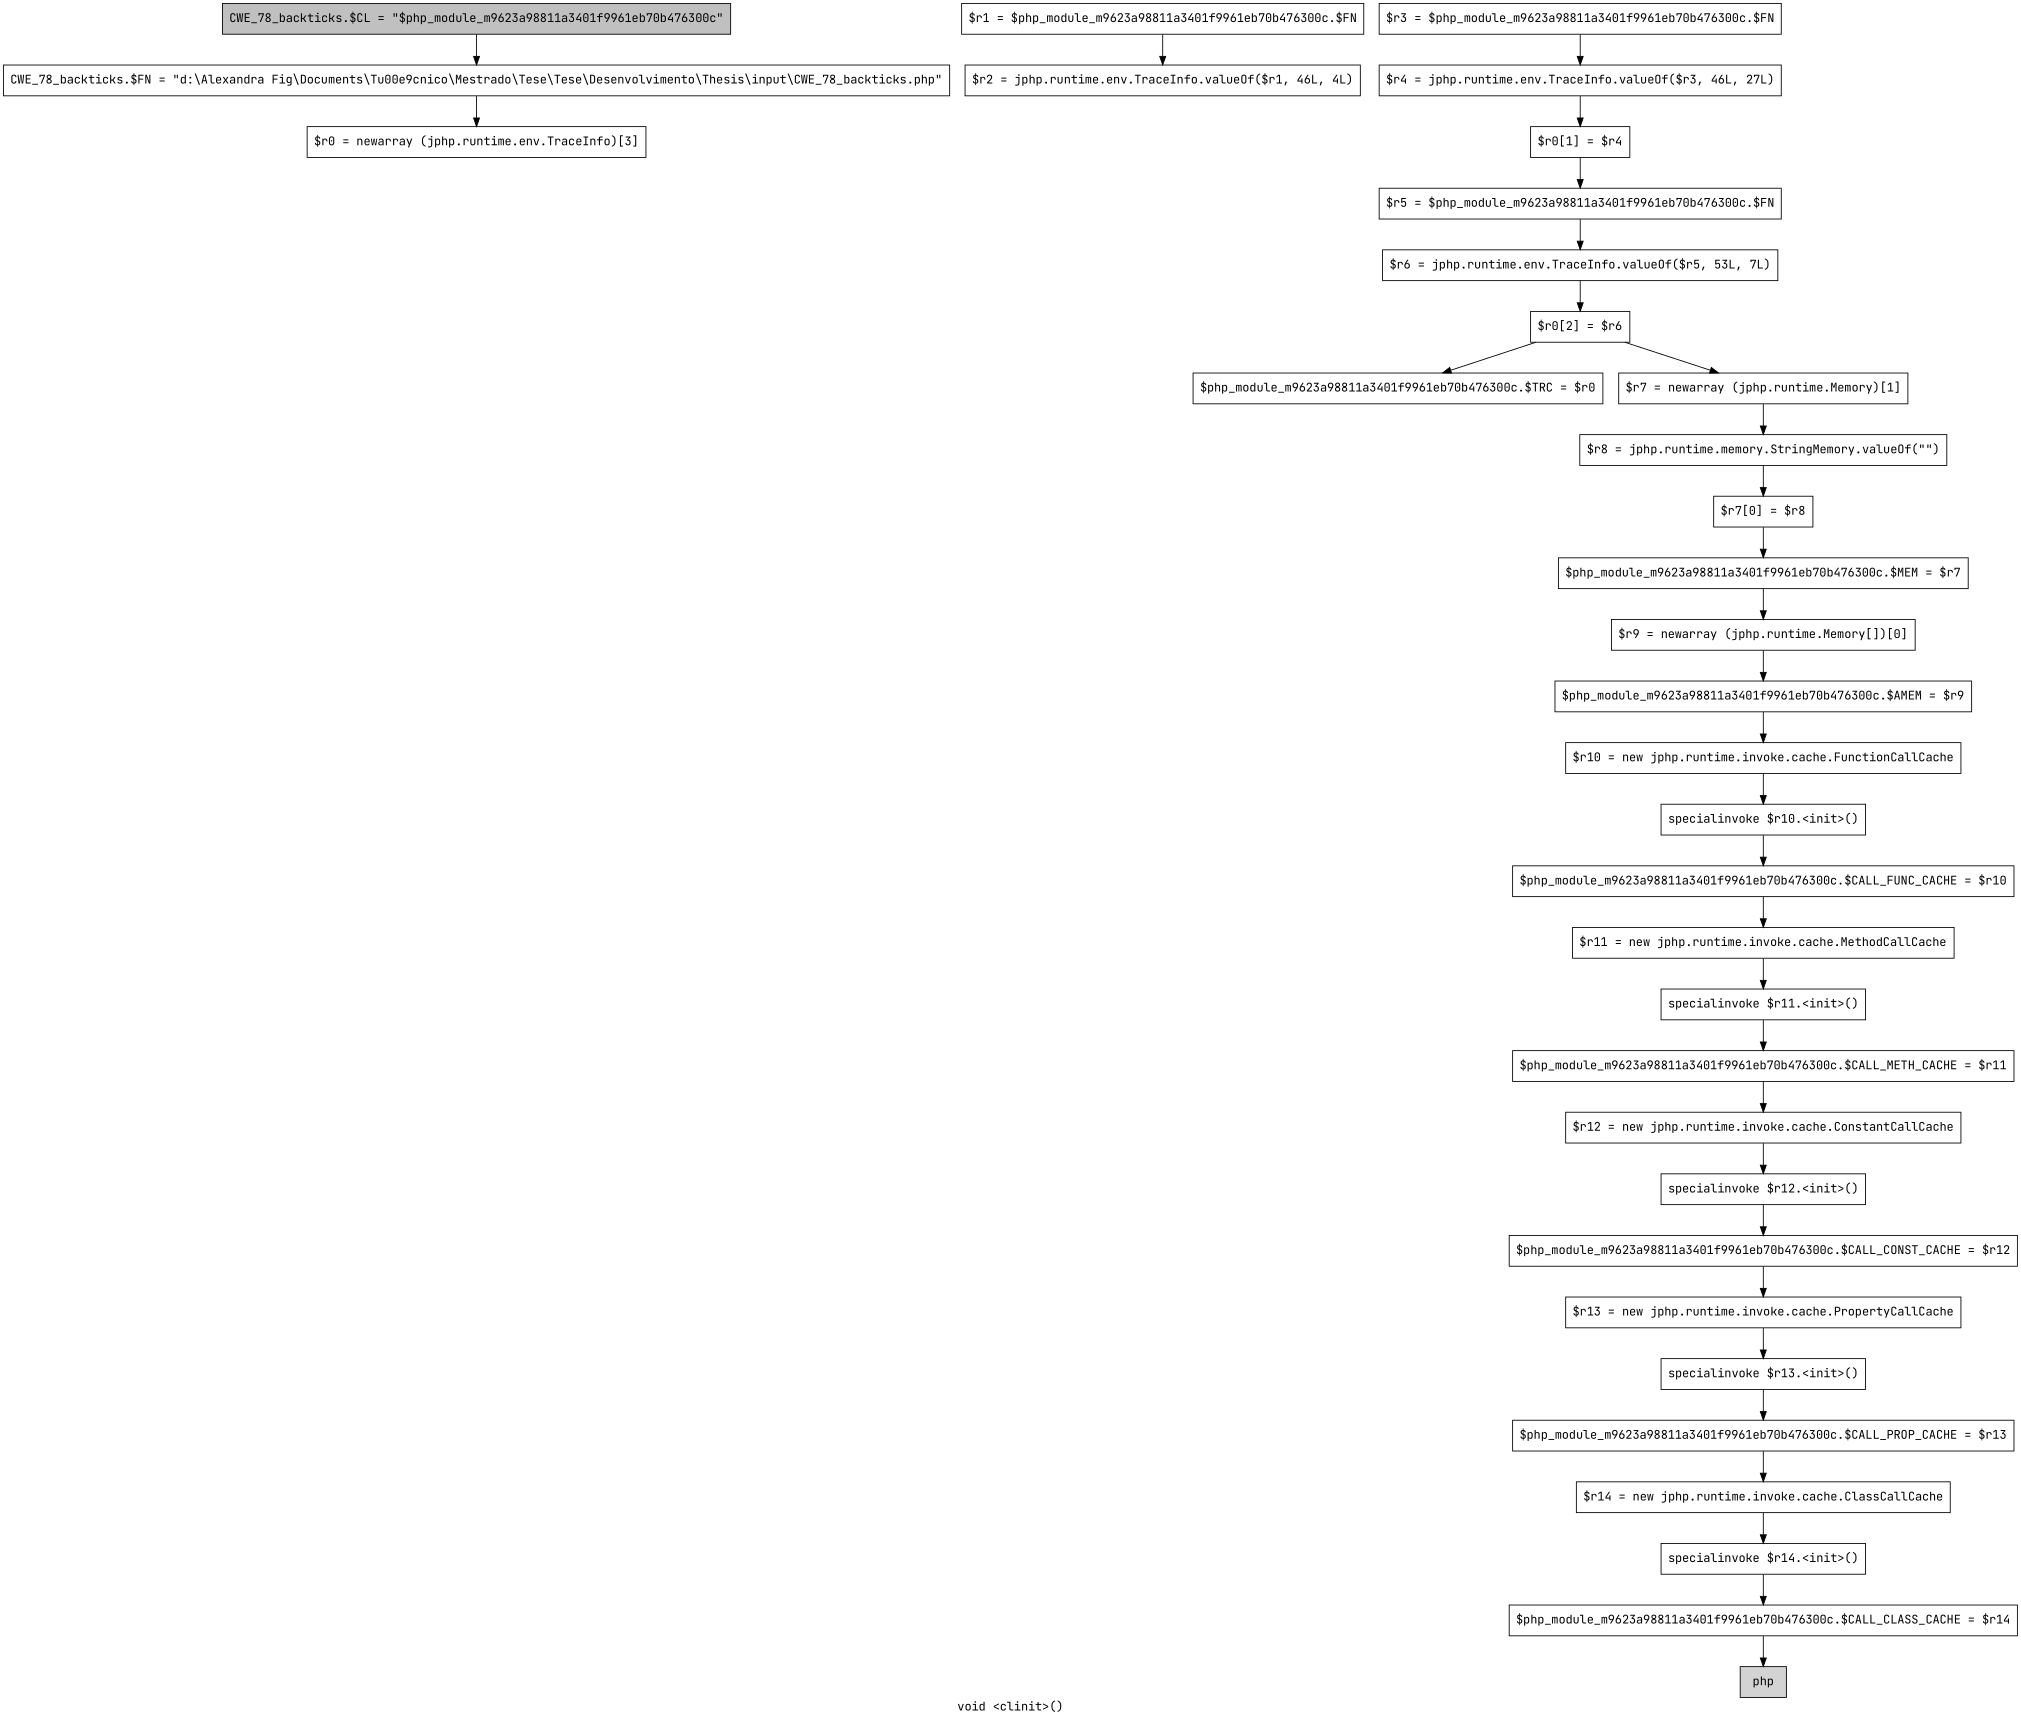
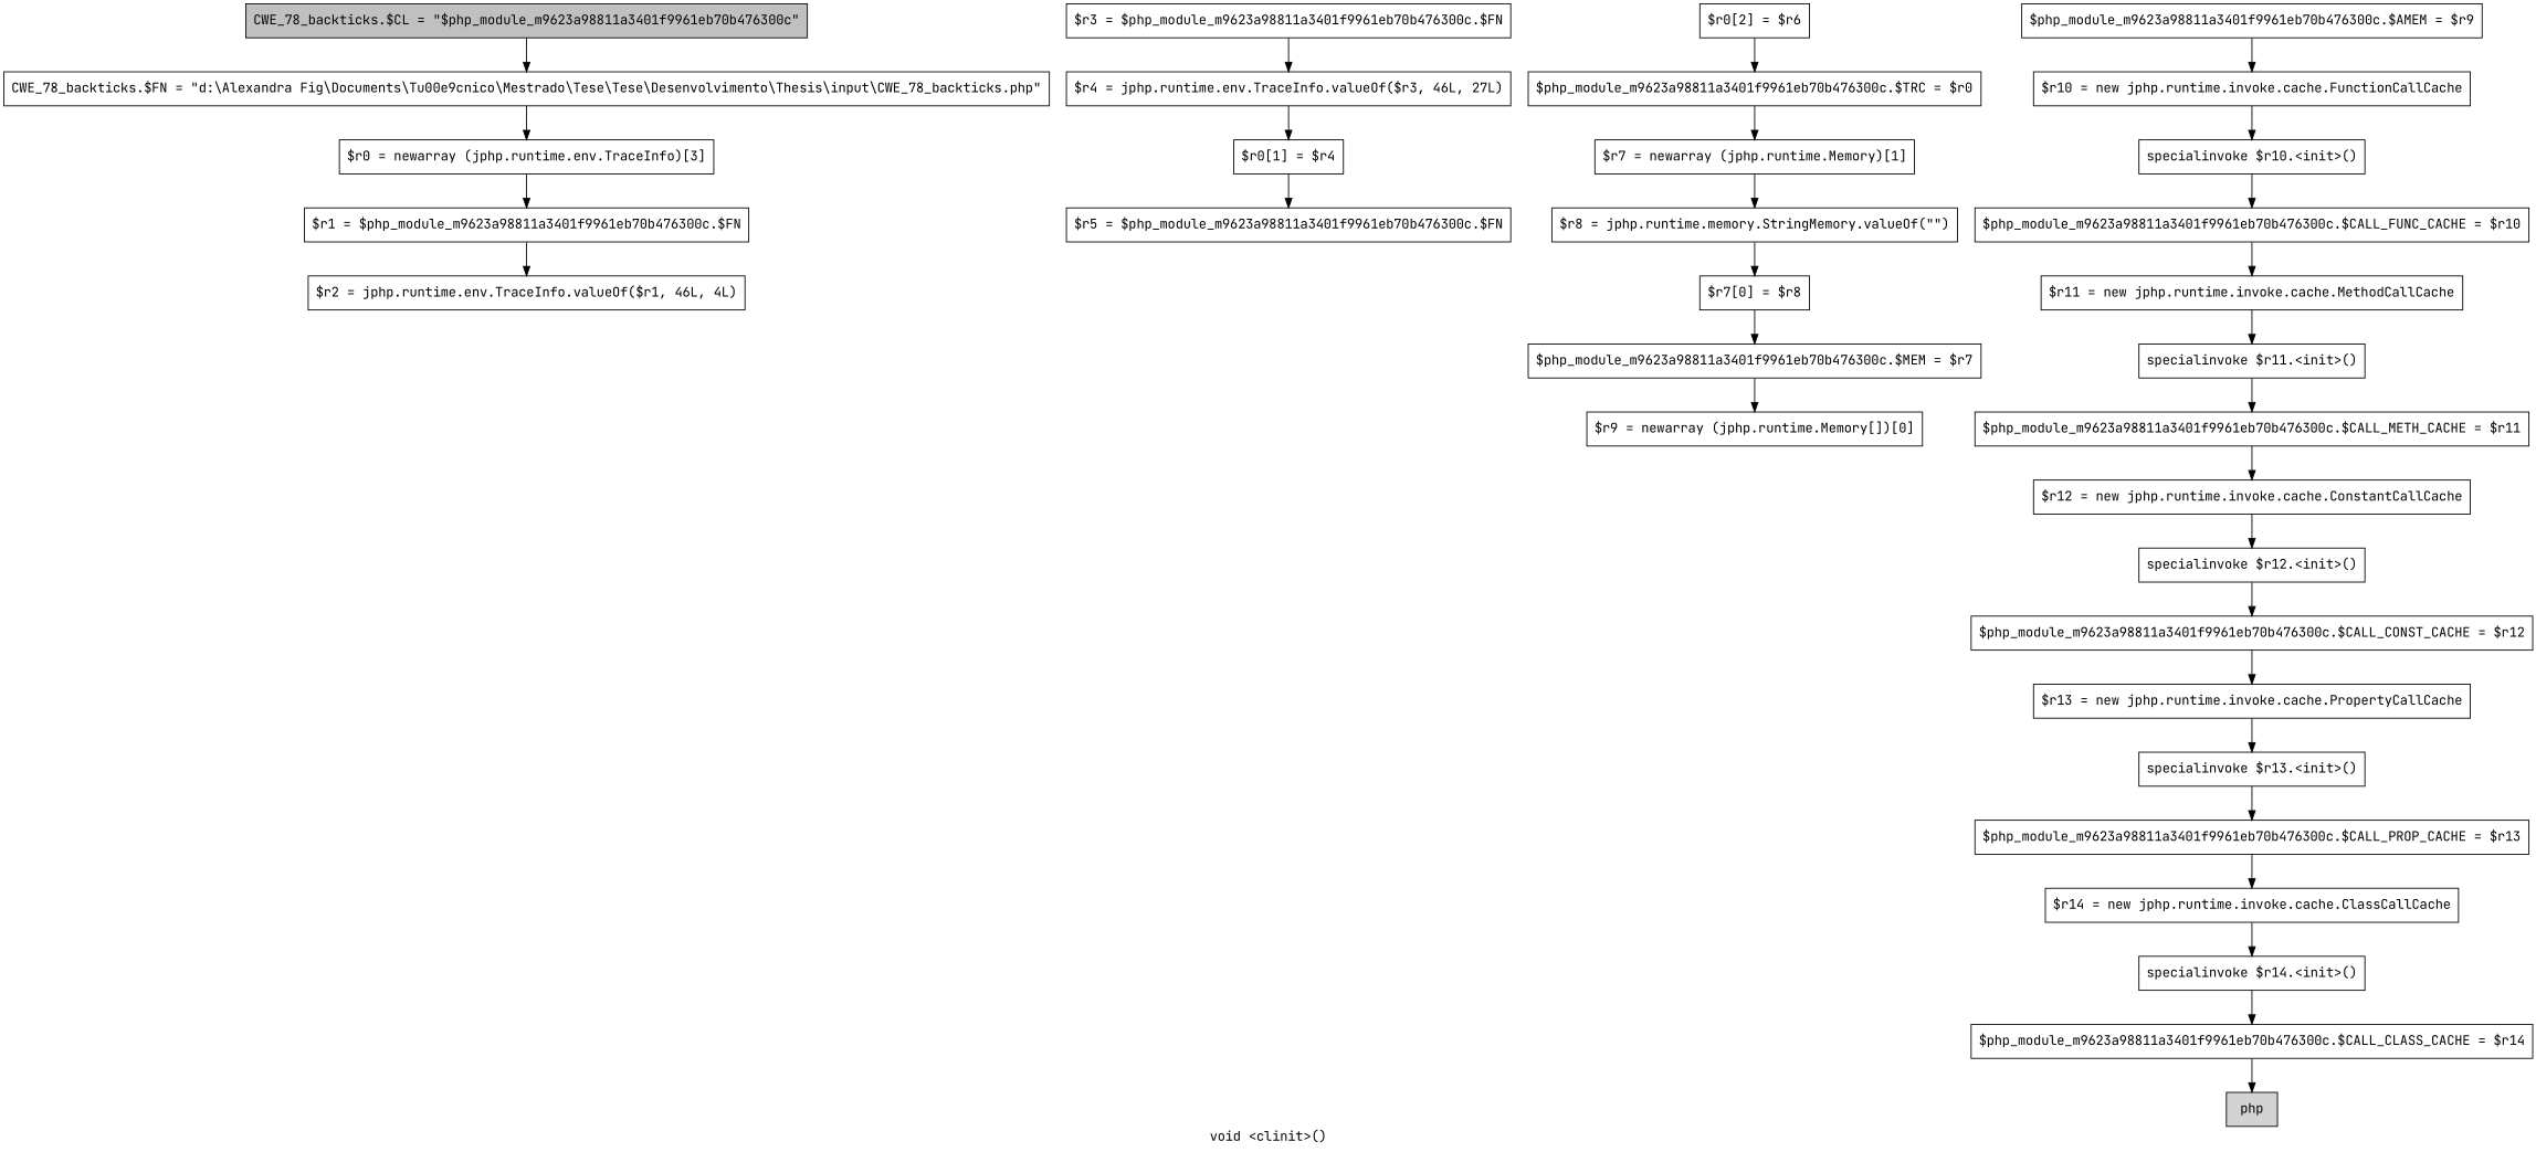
  digraph {
    fontname="JetBrains Mono"
    label="void <clinit>()"
    node [fontname="JetBrains Mono" shape=box]
    edge [fontname="JetBrains Mono"]
    n1 [fillcolor=gray label="CWE_78_backticks.$CL = \"$php_module_m9623a98811a3401f9961eb70b476300c\"" style=filled]
    n2 [label="CWE_78_backticks.$FN = \"d:\\Alexandra Fig\\Documents\\T\u00e9cnico\\Mestrado\\Tese\\Tese\\Desenvolvimento\\Thesis\\input\\CWE_78_backticks.php\""]
    n3 [label="$r0 = newarray (jphp.runtime.env.TraceInfo)[3]"]
    n4 [label="$r1 = $php_module_m9623a98811a3401f9961eb70b476300c.$FN"]
    n5 [label="$r2 = jphp.runtime.env.TraceInfo.valueOf($r1, 46L, 4L)"]
    n6 [label="$r3 = $php_module_m9623a98811a3401f9961eb70b476300c.$FN"]
    n7 [label="$r4 = jphp.runtime.env.TraceInfo.valueOf($r3, 46L, 27L)"]
    n8 [label="$r0[1] = $r4"]
    n9 [label="$r5 = $php_module_m9623a98811a3401f9961eb70b476300c.$FN"]
-   n10 [label="$r6 = jphp.runtime.env.TraceInfo.valueOf($r5, 53L, 7L)"]
    n11 [label="$r0[2] = $r6"]
    n12 [label="$php_module_m9623a98811a3401f9961eb70b476300c.$TRC = $r0"]
    n13 [label="$r7 = newarray (jphp.runtime.Memory)[1]"]
    n14 [label="$r8 = jphp.runtime.memory.StringMemory.valueOf(\"\")"]
    n15 [label="$r7[0] = $r8"]
    n16 [label="$php_module_m9623a98811a3401f9961eb70b476300c.$MEM = $r7"]
    n17 [label="$r9 = newarray (jphp.runtime.Memory[])[0]"]
    n18 [label="$php_module_m9623a98811a3401f9961eb70b476300c.$AMEM = $r9"]
    n19 [label="$r10 = new jphp.runtime.invoke.cache.FunctionCallCache"]
    n20 [label="specialinvoke $r10.<init>()"]
    n21 [label="$php_module_m9623a98811a3401f9961eb70b476300c.$CALL_FUNC_CACHE = $r10"]
    n22 [label="$r11 = new jphp.runtime.invoke.cache.MethodCallCache"]
    n23 [label="specialinvoke $r11.<init>()"]
    n24 [label="$php_module_m9623a98811a3401f9961eb70b476300c.$CALL_METH_CACHE = $r11"]
    n25 [label="$r12 = new jphp.runtime.invoke.cache.ConstantCallCache"]
    n26 [label="specialinvoke $r12.<init>()"]
    n27 [label="$php_module_m9623a98811a3401f9961eb70b476300c.$CALL_CONST_CACHE = $r12"]
    n28 [label="$r13 = new jphp.runtime.invoke.cache.PropertyCallCache"]
    n29 [label="specialinvoke $r13.<init>()"]
    n30 [label="$php_module_m9623a98811a3401f9961eb70b476300c.$CALL_PROP_CACHE = $r13"]
    n31 [label="$r14 = new jphp.runtime.invoke.cache.ClassCallCache"]
    n32 [label="specialinvoke $r14.<init>()"]
    n33 [label="$php_module_m9623a98811a3401f9961eb70b476300c.$CALL_CLASS_CACHE = $r14"]
    n34 [fillcolor=lightgray label=php style=filled]
    n1 -> n2
    n2 -> n3
+   n3 -> n4
    n4 -> n5
    n6 -> n7
    n7 -> n8
    n8 -> n9
-   n9 -> n10
-   n10 -> n11
    n11 -> n12
-   n11 -> n13
+   n12 -> n13
    n13 -> n14
    n14 -> n15
    n15 -> n16
    n16 -> n17
-   n17 -> n18
    n18 -> n19
    n19 -> n20
    n20 -> n21
    n21 -> n22
    n22 -> n23
    n23 -> n24
    n24 -> n25
    n25 -> n26
    n26 -> n27
    n27 -> n28
    n28 -> n29
    n29 -> n30
    n30 -> n31
    n31 -> n32
    n32 -> n33
    n33 -> n34
  }
